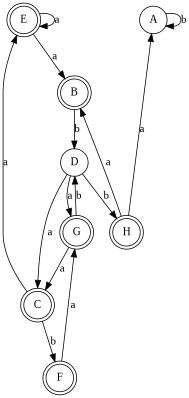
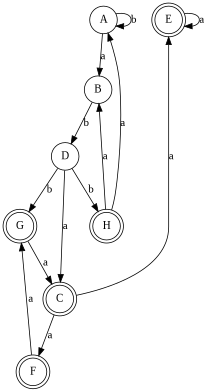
  digraph {
    fontname="Liberation Serif"
    rankdir=TB
    node [fontname="Liberation Serif" shape=doublecircle]
    edge [fontname="Liberation Serif"]
    E
    A [shape=circle]
-   B
+   B [shape=circle]
    F
    G
    C
    D [shape=circle]
    H
    subgraph sub_1 {
      rank=same
      E
      A
    }
    E -> E [label=a]
    A -> A [label=b]
-   E -> B [label=a]
+   A -> B [label=a]
    B -> D [label=b]
    F -> G [label=a]
    G -> C [label=a]
-   G -> D [label=b]
    C -> E [label=a]
-   C -> F [label=b]
-   D -> G [label=a]
+   C -> F [label=a]
+   D -> G [label=b]
    D -> C [label=a]
    D -> H [label=b]
    H -> A [label=a]
    H -> B [label=a]
  }
